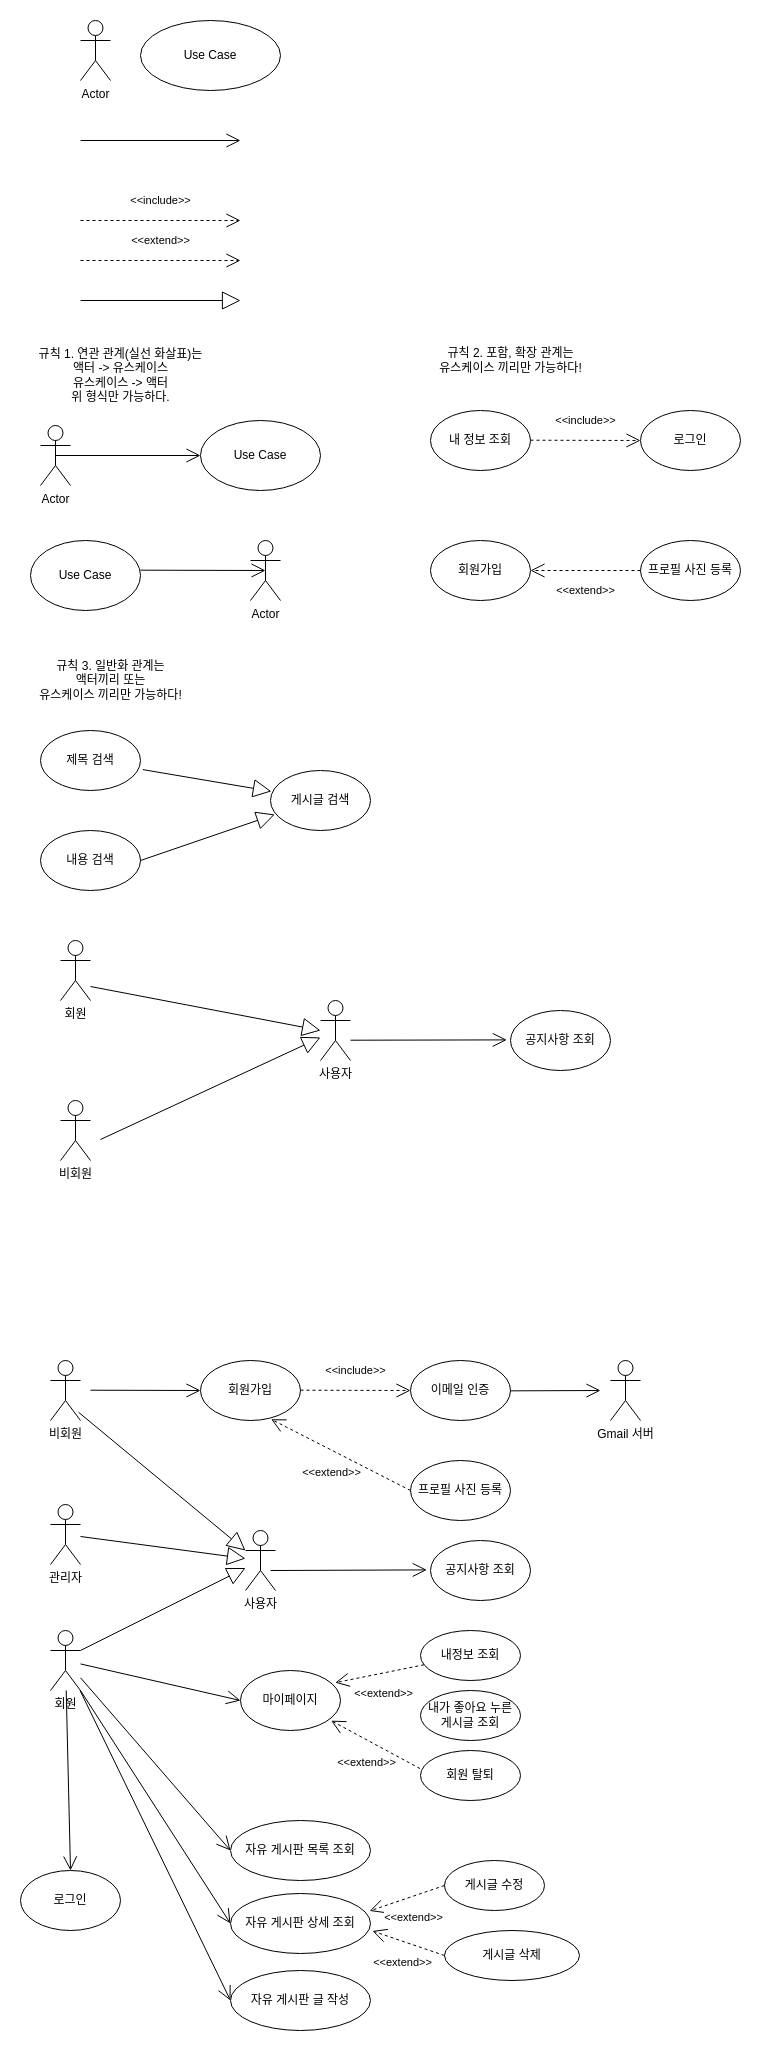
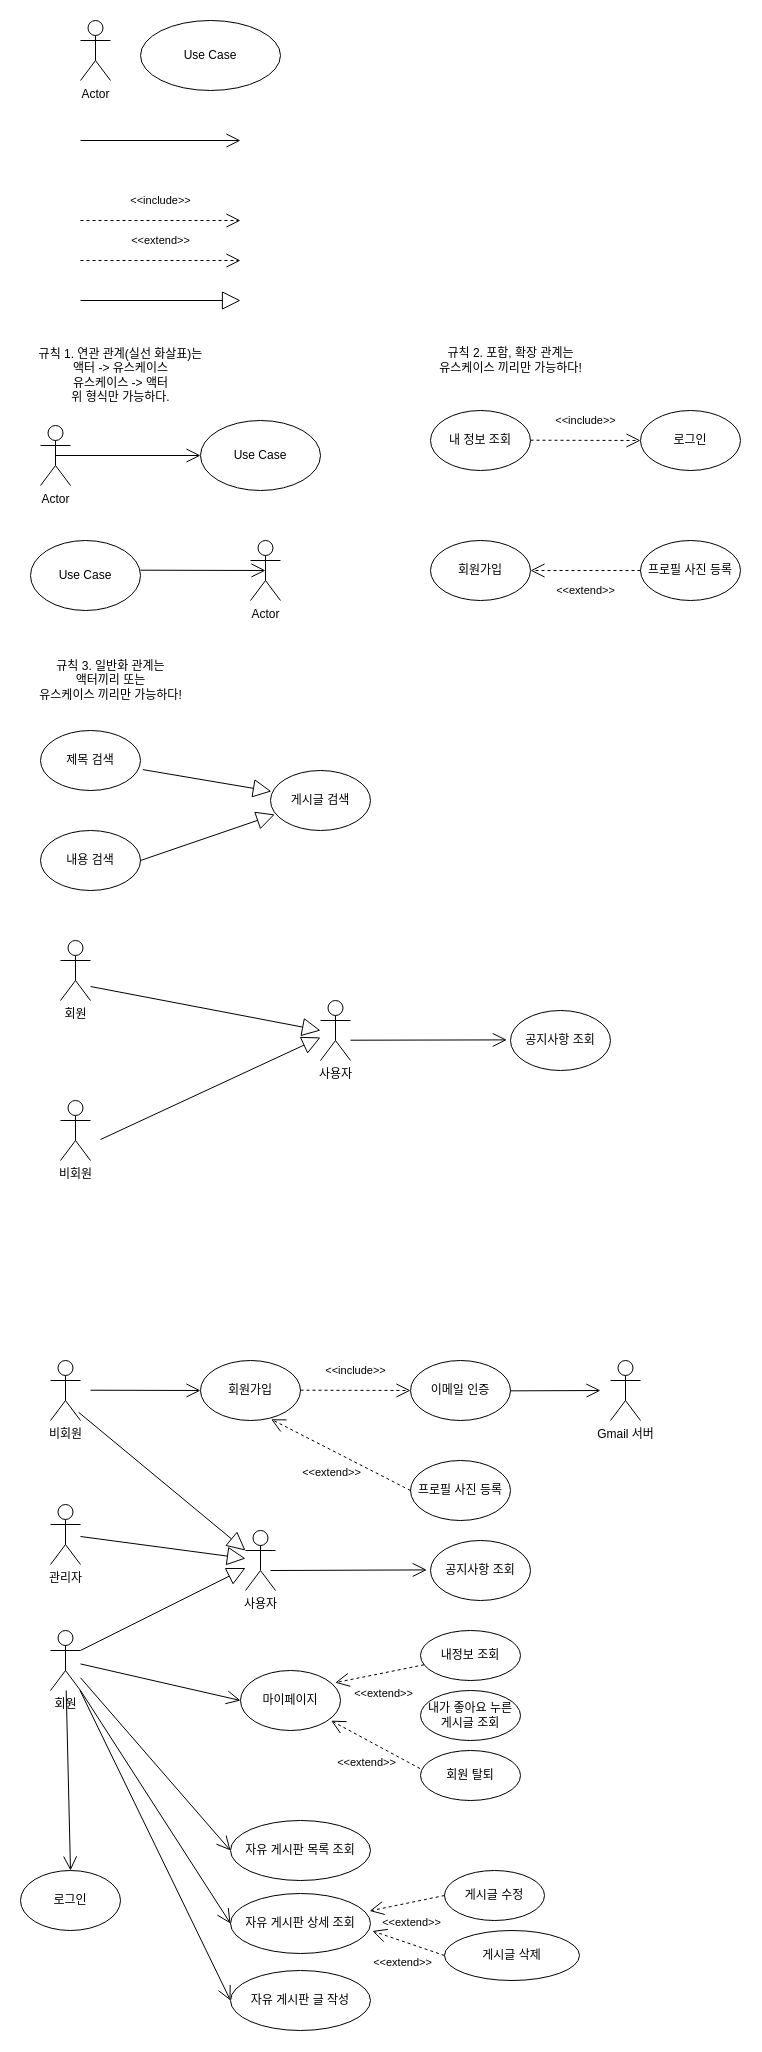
  <mxCell id="0" />
  <mxCell id="1" parent="0" />
  <mxCell id="2" value="Actor" style="shape=umlActor;verticalLabelPosition=bottom;verticalAlign=top;html=1;" vertex="1" parent="1"><mxGeometry x="80" y="20" width="30" height="60" as="geometry" /></mxCell>
  <mxCell id="3" value="Use Case" style="ellipse;whiteSpace=wrap;html=1;" vertex="1" parent="1"><mxGeometry x="140" y="20" width="140" height="70" as="geometry" /></mxCell>
  <mxCell id="4" value="" style="endArrow=open;endFill=1;endSize=12;html=1;rounded=0;" edge="1" parent="1"><mxGeometry width="160" relative="1" as="geometry"><mxPoint x="80" y="140" as="sourcePoint" /><mxPoint x="240" y="140" as="targetPoint" /></mxGeometry></mxCell>
  <mxCell id="5" value="&amp;lt;&amp;lt;include&amp;gt;&amp;gt;" style="endArrow=open;endSize=12;dashed=1;html=1;rounded=0;" edge="1" parent="1"><mxGeometry y="20" width="160" relative="1" as="geometry"><mxPoint x="80" y="220" as="sourcePoint" /><mxPoint x="240" y="220" as="targetPoint" /><Array as="points" /><mxPoint as="offset" /></mxGeometry></mxCell>
  <mxCell id="6" value="&amp;lt;&amp;lt;extend&amp;gt;&amp;gt;" style="endArrow=open;endSize=12;dashed=1;html=1;rounded=0;" edge="1" parent="1"><mxGeometry y="20" width="160" relative="1" as="geometry"><mxPoint x="80" y="260" as="sourcePoint" /><mxPoint x="240" y="260" as="targetPoint" /><Array as="points" /><mxPoint as="offset" /></mxGeometry></mxCell>
  <mxCell id="7" value="" style="endArrow=block;endSize=16;endFill=0;html=1;rounded=0;" edge="1" parent="1"><mxGeometry y="20" width="160" relative="1" as="geometry"><mxPoint x="80" y="300" as="sourcePoint" /><mxPoint x="240" y="300" as="targetPoint" /><mxPoint as="offset" /></mxGeometry></mxCell>
  <mxCell id="8" value="규칙 1. 연관 관계(실선 화살표)는&lt;br&gt;액터 -&amp;gt; 유스케이스&lt;br&gt;유스케이스 -&amp;gt; 액터&lt;br&gt;위 형식만 가능하다.&lt;br&gt;" style="text;html=1;align=center;verticalAlign=middle;resizable=0;points=[];autosize=1;strokeColor=none;fillColor=none;" vertex="1" parent="1"><mxGeometry x="20" y="340" width="200" height="70" as="geometry" /></mxCell>
  <mxCell id="9" value="Actor" style="shape=umlActor;verticalLabelPosition=bottom;verticalAlign=top;html=1;" vertex="1" parent="1"><mxGeometry x="40" y="425" width="30" height="60" as="geometry" /></mxCell>
  <mxCell id="10" value="Use Case" style="ellipse;whiteSpace=wrap;html=1;" vertex="1" parent="1"><mxGeometry x="200" y="420" width="120" height="70" as="geometry" /></mxCell>
  <mxCell id="11" value="" style="endArrow=open;endFill=1;endSize=12;html=1;rounded=0;exitX=0.5;exitY=0.5;exitDx=0;exitDy=0;exitPerimeter=0;entryX=0;entryY=0.5;entryDx=0;entryDy=0;" edge="1" parent="1" source="9" target="10"><mxGeometry width="160" relative="1" as="geometry"><mxPoint x="70" y="454.71" as="sourcePoint" /><mxPoint x="230" y="454.71" as="targetPoint" /></mxGeometry></mxCell>
  <mxCell id="12" value="Use Case" style="ellipse;whiteSpace=wrap;html=1;" vertex="1" parent="1"><mxGeometry y="540" width="110" height="70" as="geometry" x="30" /></mxCell>
  <mxCell id="13" value="" style="endArrow=open;endFill=1;endSize=12;html=1;rounded=0;exitX=1;exitY=0.424;exitDx=0;exitDy=0;entryX=0.5;entryY=0.5;entryDx=0;entryDy=0;exitPerimeter=0;entryPerimeter=0;" edge="1" parent="1" source="12" target="14"><mxGeometry width="160" relative="1" as="geometry"><mxPoint x="150" y="570" as="sourcePoint" /><mxPoint x="295" y="570" as="targetPoint" /></mxGeometry></mxCell>
  <mxCell id="14" value="Actor" style="shape=umlActor;verticalLabelPosition=bottom;verticalAlign=top;html=1;" vertex="1" parent="1"><mxGeometry x="250" y="540" width="30" height="60" as="geometry" /></mxCell>
  <mxCell id="15" value="규칙 2. 포함, 확장 관계는&lt;br&gt;유스케이스 끼리만 가능하다!&lt;br&gt;" style="text;html=1;align=center;verticalAlign=middle;resizable=0;points=[];autosize=1;strokeColor=none;fillColor=none;" vertex="1" parent="1"><mxGeometry x="420" y="340" width="180" height="40" as="geometry" /></mxCell>
  <mxCell id="16" value="내 정보 조회" style="ellipse;whiteSpace=wrap;html=1;" vertex="1" parent="1"><mxGeometry x="430" y="410" width="100" height="60" as="geometry" /></mxCell>
  <mxCell id="17" value="로그인" style="ellipse;whiteSpace=wrap;html=1;" vertex="1" parent="1"><mxGeometry x="640" y="410" width="100" height="60" as="geometry" /></mxCell>
  <mxCell id="18" value="회원가입" style="ellipse;whiteSpace=wrap;html=1;" vertex="1" parent="1"><mxGeometry x="430" y="540" width="100" height="60" as="geometry" /></mxCell>
  <mxCell id="19" value="프로필 사진 등록" style="ellipse;whiteSpace=wrap;html=1;" vertex="1" parent="1"><mxGeometry x="640" y="540" width="100" height="60" as="geometry" /></mxCell>
  <mxCell id="20" value="&amp;lt;&amp;lt;include&amp;gt;&amp;gt;" style="endArrow=open;endSize=12;dashed=1;html=1;rounded=0;" edge="1" parent="1"><mxGeometry y="20" width="160" relative="1" as="geometry"><mxPoint x="530" y="439.71" as="sourcePoint" /><mxPoint x="640" y="440" as="targetPoint" /><Array as="points" /><mxPoint as="offset" /></mxGeometry></mxCell>
  <mxCell id="21" value="&amp;lt;&amp;lt;extend&amp;gt;&amp;gt;" style="endArrow=open;endSize=12;dashed=1;html=1;rounded=0;exitX=0;exitY=0.5;exitDx=0;exitDy=0;" edge="1" parent="1" source="19" target="18"><mxGeometry y="20" width="160" relative="1" as="geometry"><mxPoint x="550" y="540" as="sourcePoint" /><mxPoint x="710" y="540" as="targetPoint" /><Array as="points" /><mxPoint as="offset" /></mxGeometry></mxCell>
  <mxCell id="22" value="규칙 3. 일반화 관계는&lt;br&gt;액터끼리 또는 &lt;br&gt;유스케이스 끼리만 가능하다!" style="text;html=1;align=center;verticalAlign=middle;resizable=0;points=[];autosize=1;strokeColor=none;fillColor=none;" vertex="1" parent="1"><mxGeometry x="20" y="650" width="180" height="60" as="geometry" /></mxCell>
  <mxCell id="23" value="제목 검색" style="ellipse;whiteSpace=wrap;html=1;" vertex="1" parent="1"><mxGeometry x="40" y="730" width="100" height="60" as="geometry" /></mxCell>
  <mxCell id="24" value="내용 검색" style="ellipse;whiteSpace=wrap;html=1;" vertex="1" parent="1"><mxGeometry x="40" y="830" width="100" height="60" as="geometry" /></mxCell>
  <mxCell id="25" value="게시글 검색" style="ellipse;whiteSpace=wrap;html=1;" vertex="1" parent="1"><mxGeometry x="270" y="770" width="100" height="60" as="geometry" /></mxCell>
  <mxCell id="26" value="" style="endArrow=block;endSize=16;endFill=0;html=1;rounded=0;entryX=0.009;entryY=0.348;entryDx=0;entryDy=0;exitX=1.023;exitY=0.652;exitDx=0;exitDy=0;exitPerimeter=0;entryPerimeter=0;" edge="1" parent="1" source="23" target="25"><mxGeometry y="20" width="160" relative="1" as="geometry"><mxPoint x="100" y="820" as="sourcePoint" /><mxPoint x="260" y="820" as="targetPoint" /><mxPoint as="offset" /></mxGeometry></mxCell>
  <mxCell id="27" value="" style="endArrow=block;endSize=16;endFill=0;html=1;rounded=0;exitX=1;exitY=0.5;exitDx=0;exitDy=0;entryX=0.043;entryY=0.733;entryDx=0;entryDy=0;entryPerimeter=0;" edge="1" parent="1" source="24" target="25"><mxGeometry y="20" width="160" relative="1" as="geometry"><mxPoint x="120" y="870" as="sourcePoint" /><mxPoint x="270" y="820" as="targetPoint" /><mxPoint as="offset" /></mxGeometry></mxCell>
  <mxCell id="28" value="비회원" style="shape=umlActor;verticalLabelPosition=bottom;verticalAlign=top;html=1;" vertex="1" parent="1"><mxGeometry x="60" y="1100" width="30" height="60" as="geometry" /></mxCell>
  <mxCell id="29" value="회원" style="shape=umlActor;verticalLabelPosition=bottom;verticalAlign=top;html=1;" vertex="1" parent="1"><mxGeometry x="60" y="940" width="30" height="60" as="geometry" /></mxCell>
  <mxCell id="30" value="사용자" style="shape=umlActor;verticalLabelPosition=bottom;verticalAlign=top;html=1;" vertex="1" parent="1"><mxGeometry x="320" y="1000" width="30" height="60" as="geometry" /></mxCell>
  <mxCell id="31" value="" style="endArrow=block;endSize=16;endFill=0;html=1;rounded=0;exitX=1;exitY=0.5;exitDx=0;exitDy=0;" edge="1" parent="1"><mxGeometry y="20" width="160" relative="1" as="geometry"><mxPoint x="90" y="986" as="sourcePoint" /><mxPoint x="320" y="1030" as="targetPoint" /><mxPoint as="offset" /></mxGeometry></mxCell>
  <mxCell id="32" value="" style="endArrow=block;endSize=16;endFill=0;html=1;rounded=0;exitX=1;exitY=0.5;exitDx=0;exitDy=0;" edge="1" parent="1" target="30"><mxGeometry y="20" width="160" relative="1" as="geometry"><mxPoint x="100" y="1139" as="sourcePoint" /><mxPoint x="234" y="1093" as="targetPoint" /><mxPoint as="offset" /></mxGeometry></mxCell>
  <mxCell id="33" value="공지사항 조회" style="ellipse;whiteSpace=wrap;html=1;" vertex="1" parent="1"><mxGeometry x="510" y="1010" width="100" height="60" as="geometry" /></mxCell>
  <mxCell id="34" value="" style="endArrow=open;endFill=1;endSize=12;html=1;rounded=0;exitX=0.5;exitY=0.5;exitDx=0;exitDy=0;exitPerimeter=0;entryX=-0.037;entryY=0.49;entryDx=0;entryDy=0;entryPerimeter=0;" edge="1" parent="1" target="33"><mxGeometry width="160" relative="1" as="geometry"><mxPoint x="350" y="1039.71" as="sourcePoint" /><mxPoint x="495" y="1039.71" as="targetPoint" /></mxGeometry></mxCell>
  <mxCell id="35" value="비회원" style="shape=umlActor;verticalLabelPosition=bottom;verticalAlign=top;html=1;" vertex="1" parent="1"><mxGeometry x="50" y="1360" width="30" height="60" as="geometry" /></mxCell>
  <mxCell id="36" value="회원가입" style="ellipse;whiteSpace=wrap;html=1;" vertex="1" parent="1"><mxGeometry x="200" y="1360" width="100" height="60" as="geometry" /></mxCell>
  <mxCell id="37" value="" style="endArrow=open;endFill=1;endSize=12;html=1;rounded=0;exitX=0.5;exitY=0.5;exitDx=0;exitDy=0;exitPerimeter=0;" edge="1" parent="1"><mxGeometry width="160" relative="1" as="geometry"><mxPoint x="90" y="1389.71" as="sourcePoint" /><mxPoint x="200" y="1390" as="targetPoint" /></mxGeometry></mxCell>
  <mxCell id="38" value="이메일 인증" style="ellipse;whiteSpace=wrap;html=1;" vertex="1" parent="1"><mxGeometry x="410" y="1360" width="100" height="60" as="geometry" /></mxCell>
  <mxCell id="39" value="&amp;lt;&amp;lt;include&amp;gt;&amp;gt;" style="endArrow=open;endSize=12;dashed=1;html=1;rounded=0;" edge="1" parent="1"><mxGeometry y="20" width="160" relative="1" as="geometry"><mxPoint x="300" y="1389.71" as="sourcePoint" /><mxPoint x="410" y="1390" as="targetPoint" /><Array as="points" /><mxPoint as="offset" /></mxGeometry></mxCell>
  <mxCell id="40" value="" style="endArrow=open;endFill=1;endSize=12;html=1;rounded=0;exitX=0.5;exitY=0.5;exitDx=0;exitDy=0;exitPerimeter=0;" edge="1" parent="1"><mxGeometry width="160" relative="1" as="geometry"><mxPoint x="510" y="1390.35" as="sourcePoint" /><mxPoint x="600" y="1390" as="targetPoint" /></mxGeometry></mxCell>
  <mxCell id="41" value="Gmail 서버&lt;br&gt;" style="shape=umlActor;verticalLabelPosition=bottom;verticalAlign=top;html=1;" vertex="1" parent="1"><mxGeometry x="610" y="1360" width="30" height="60" as="geometry" /></mxCell>
  <mxCell id="42" value="프로필 사진 등록" style="ellipse;whiteSpace=wrap;html=1;" vertex="1" parent="1"><mxGeometry x="410" y="1460" width="100" height="60" as="geometry" /></mxCell>
  <mxCell id="43" value="&amp;lt;&amp;lt;extend&amp;gt;&amp;gt;" style="endArrow=open;endSize=12;dashed=1;html=1;rounded=0;exitX=0;exitY=0.5;exitDx=0;exitDy=0;entryX=0.706;entryY=0.979;entryDx=0;entryDy=0;entryPerimeter=0;" edge="1" parent="1" source="42" target="36"><mxGeometry y="20" width="160" relative="1" as="geometry"><mxPoint x="280" y="1480" as="sourcePoint" /><mxPoint x="260" y="1510" as="targetPoint" /><Array as="points" /><mxPoint as="offset" /></mxGeometry></mxCell>
  <mxCell id="44" value="회원" style="shape=umlActor;verticalLabelPosition=bottom;verticalAlign=top;html=1;" vertex="1" parent="1"><mxGeometry x="50" y="1630" width="30" height="60" as="geometry" /></mxCell>
  <mxCell id="45" value="사용자" style="shape=umlActor;verticalLabelPosition=bottom;verticalAlign=top;html=1;" vertex="1" parent="1"><mxGeometry x="245" y="1530" width="30" height="60" as="geometry" /></mxCell>
  <mxCell id="46" value="" style="endArrow=block;endSize=16;endFill=0;html=1;rounded=0;exitX=1;exitY=0.333;exitDx=0;exitDy=0;exitPerimeter=0;" edge="1" parent="1" source="44" target="45"><mxGeometry y="20" width="160" relative="1" as="geometry"><mxPoint x="80" y="1546" as="sourcePoint" /><mxPoint x="310" y="1590" as="targetPoint" /><mxPoint as="offset" /></mxGeometry></mxCell>
  <mxCell id="47" value="공지사항 조회" style="ellipse;whiteSpace=wrap;html=1;" vertex="1" parent="1"><mxGeometry x="430" y="1540" width="100" height="60" as="geometry" /></mxCell>
  <mxCell id="48" value="" style="endArrow=open;endFill=1;endSize=12;html=1;rounded=0;entryX=-0.037;entryY=0.49;entryDx=0;entryDy=0;entryPerimeter=0;" edge="1" parent="1" target="47"><mxGeometry width="160" relative="1" as="geometry"><mxPoint x="270" y="1570" as="sourcePoint" /><mxPoint x="415" y="1569.71" as="targetPoint" /></mxGeometry></mxCell>
  <mxCell id="49" value="" style="endArrow=block;endSize=16;endFill=0;html=1;rounded=0;exitX=0.938;exitY=0.864;exitDx=0;exitDy=0;exitPerimeter=0;entryX=0;entryY=0.333;entryDx=0;entryDy=0;entryPerimeter=0;" edge="1" parent="1" source="35" target="45"><mxGeometry y="20" width="160" relative="1" as="geometry"><mxPoint x="90" y="1660" as="sourcePoint" /><mxPoint x="300" y="1580" as="targetPoint" /><mxPoint as="offset" /></mxGeometry></mxCell>
  <mxCell id="50" value="관리자&lt;br&gt;" style="shape=umlActor;verticalLabelPosition=bottom;verticalAlign=top;html=1;" vertex="1" parent="1"><mxGeometry x="50" y="1504" width="30" height="60" as="geometry" /></mxCell>
  <mxCell id="51" value="" style="endArrow=block;endSize=16;endFill=0;html=1;rounded=0;" edge="1" parent="1" source="50" target="45"><mxGeometry y="20" width="160" relative="1" as="geometry"><mxPoint x="80" y="1420" as="sourcePoint" /><mxPoint x="245" y="1460" as="targetPoint" /><mxPoint as="offset" /></mxGeometry></mxCell>
  <mxCell id="52" value="" style="endArrow=open;endFill=1;endSize=12;html=1;rounded=0;" edge="1" parent="1" source="44"><mxGeometry width="160" relative="1" as="geometry"><mxPoint x="90" y="1681" as="sourcePoint" /><mxPoint x="240" y="1700" as="targetPoint" /></mxGeometry></mxCell>
  <mxCell id="53" value="마이페이지" style="ellipse;whiteSpace=wrap;html=1;" vertex="1" parent="1"><mxGeometry x="240" y="1670" width="100" height="60" as="geometry" /></mxCell>
  <mxCell id="54" value="내정보 조회" style="ellipse;whiteSpace=wrap;html=1;" vertex="1" parent="1"><mxGeometry x="420" y="1630" width="100" height="50" as="geometry" /></mxCell>
  <mxCell id="55" value="내가 좋아요 누른 게시글 조회" style="ellipse;whiteSpace=wrap;html=1;" vertex="1" parent="1"><mxGeometry x="420" y="1690" width="100" height="50" as="geometry" /></mxCell>
  <mxCell id="56" value="회원 탈퇴" style="ellipse;whiteSpace=wrap;html=1;" vertex="1" parent="1"><mxGeometry x="420" y="1750" width="100" height="50" as="geometry" /></mxCell>
  <mxCell id="57" value="&amp;lt;&amp;lt;extend&amp;gt;&amp;gt;" style="endArrow=open;endSize=12;dashed=1;html=1;rounded=0;entryX=0.947;entryY=0.203;entryDx=0;entryDy=0;entryPerimeter=0;" edge="1" parent="1" source="54" target="53"><mxGeometry y="20" width="160" relative="1" as="geometry"><mxPoint x="420" y="1500" as="sourcePoint" /><mxPoint x="281" y="1429" as="targetPoint" /><Array as="points" /><mxPoint as="offset" /></mxGeometry></mxCell>
  <mxCell id="58" value="&amp;lt;&amp;lt;extend&amp;gt;&amp;gt;" style="endArrow=open;endSize=12;dashed=1;html=1;rounded=0;entryX=0.906;entryY=0.836;entryDx=0;entryDy=0;entryPerimeter=0;exitX=-0.005;exitY=0.361;exitDx=0;exitDy=0;exitPerimeter=0;" edge="1" parent="1" source="56" target="53"><mxGeometry y="20" width="160" relative="1" as="geometry"><mxPoint x="440" y="1698" as="sourcePoint" /><mxPoint x="355" y="1702" as="targetPoint" /><Array as="points" /><mxPoint as="offset" /></mxGeometry></mxCell>
  <mxCell id="59" value="" style="endArrow=open;endFill=1;endSize=12;html=1;rounded=0;entryX=0;entryY=0.5;entryDx=0;entryDy=0;" edge="1" parent="1" source="44" target="60"><mxGeometry width="160" relative="1" as="geometry"><mxPoint x="80" y="1760" as="sourcePoint" /><mxPoint x="240" y="1797" as="targetPoint" /></mxGeometry></mxCell>
  <mxCell id="60" value="자유 게시판 목록 조회" style="ellipse;whiteSpace=wrap;html=1;" vertex="1" parent="1"><mxGeometry x="230" y="1820" width="140" height="60" as="geometry" /></mxCell>
  <mxCell id="61" value="" style="endArrow=open;endFill=1;endSize=12;html=1;rounded=0;entryX=0;entryY=0.5;entryDx=0;entryDy=0;exitX=1;exitY=1;exitDx=0;exitDy=0;exitPerimeter=0;" edge="1" parent="1" target="62" source="44"><mxGeometry width="160" relative="1" as="geometry"><mxPoint x="80" y="1750" as="sourcePoint" /><mxPoint x="240" y="1870" as="targetPoint" /></mxGeometry></mxCell>
  <mxCell id="62" value="자유 게시판 상세 조회" style="ellipse;whiteSpace=wrap;html=1;" vertex="1" parent="1"><mxGeometry x="230" y="1893" width="140" height="60" as="geometry" /></mxCell>
  <mxCell id="63" value="" style="endArrow=open;endFill=1;endSize=12;html=1;rounded=0;entryX=0;entryY=0.5;entryDx=0;entryDy=0;" edge="1" parent="1" target="64" source="44"><mxGeometry width="160" relative="1" as="geometry"><mxPoint x="70" y="1840" as="sourcePoint" /><mxPoint x="230" y="1960" as="targetPoint" /></mxGeometry></mxCell>
  <mxCell id="64" value="자유 게시판 글 작성" style="ellipse;whiteSpace=wrap;html=1;" vertex="1" parent="1"><mxGeometry x="230" y="1970" width="140" height="60" as="geometry" /></mxCell>
- <mxCell id="65" value="게시글 수정" style="ellipse;whiteSpace=wrap;html=1;" vertex="1" parent="1"><mxGeometry x="444" y="1860" width="100" height="50" as="geometry" /></mxCell>
+ <mxCell id="65" value="게시글 수정" style="ellipse;whiteSpace=wrap;html=1;" vertex="1" parent="1"><mxGeometry x="444" y="1870" width="100" height="50" as="geometry" /></mxCell>
  <mxCell id="66" value="게시글 삭제" style="ellipse;whiteSpace=wrap;html=1;" vertex="1" parent="1"><mxGeometry x="444" y="1930" width="135" height="50" as="geometry" /></mxCell>
  <mxCell id="67" value="&amp;lt;&amp;lt;extend&amp;gt;&amp;gt;" style="endArrow=open;endSize=12;dashed=1;html=1;rounded=0;entryX=0.994;entryY=0.291;entryDx=0;entryDy=0;entryPerimeter=0;exitX=0;exitY=0.5;exitDx=0;exitDy=0;" edge="1" parent="1" source="65" target="62"><mxGeometry y="20" width="160" relative="1" as="geometry"><mxPoint x="430" y="1778" as="sourcePoint" /><mxPoint x="341" y="1730" as="targetPoint" /><Array as="points" /><mxPoint as="offset" /></mxGeometry></mxCell>
  <mxCell id="68" value="&amp;lt;&amp;lt;extend&amp;gt;&amp;gt;" style="endArrow=open;endSize=12;dashed=1;html=1;rounded=0;entryX=1.014;entryY=0.625;entryDx=0;entryDy=0;entryPerimeter=0;exitX=0;exitY=0.5;exitDx=0;exitDy=0;" edge="1" parent="1" source="66" target="62"><mxGeometry y="20" width="160" relative="1" as="geometry"><mxPoint x="454" y="1895" as="sourcePoint" /><mxPoint x="379" y="1920" as="targetPoint" /><Array as="points" /><mxPoint as="offset" /></mxGeometry></mxCell>
  <mxCell id="69" value="" style="endArrow=open;endFill=1;endSize=12;html=1;rounded=0;entryX=0.5;entryY=0;entryDx=0;entryDy=0;" edge="1" parent="1" source="44" target="70"><mxGeometry width="160" relative="1" as="geometry"><mxPoint x="-100" y="1940" as="sourcePoint" /><mxPoint x="60" y="1977" as="targetPoint" /></mxGeometry></mxCell>
  <mxCell id="70" value="로그인" style="ellipse;whiteSpace=wrap;html=1;" vertex="1" parent="1"><mxGeometry x="20" y="1870" width="100" height="60" as="geometry" /></mxCell>
